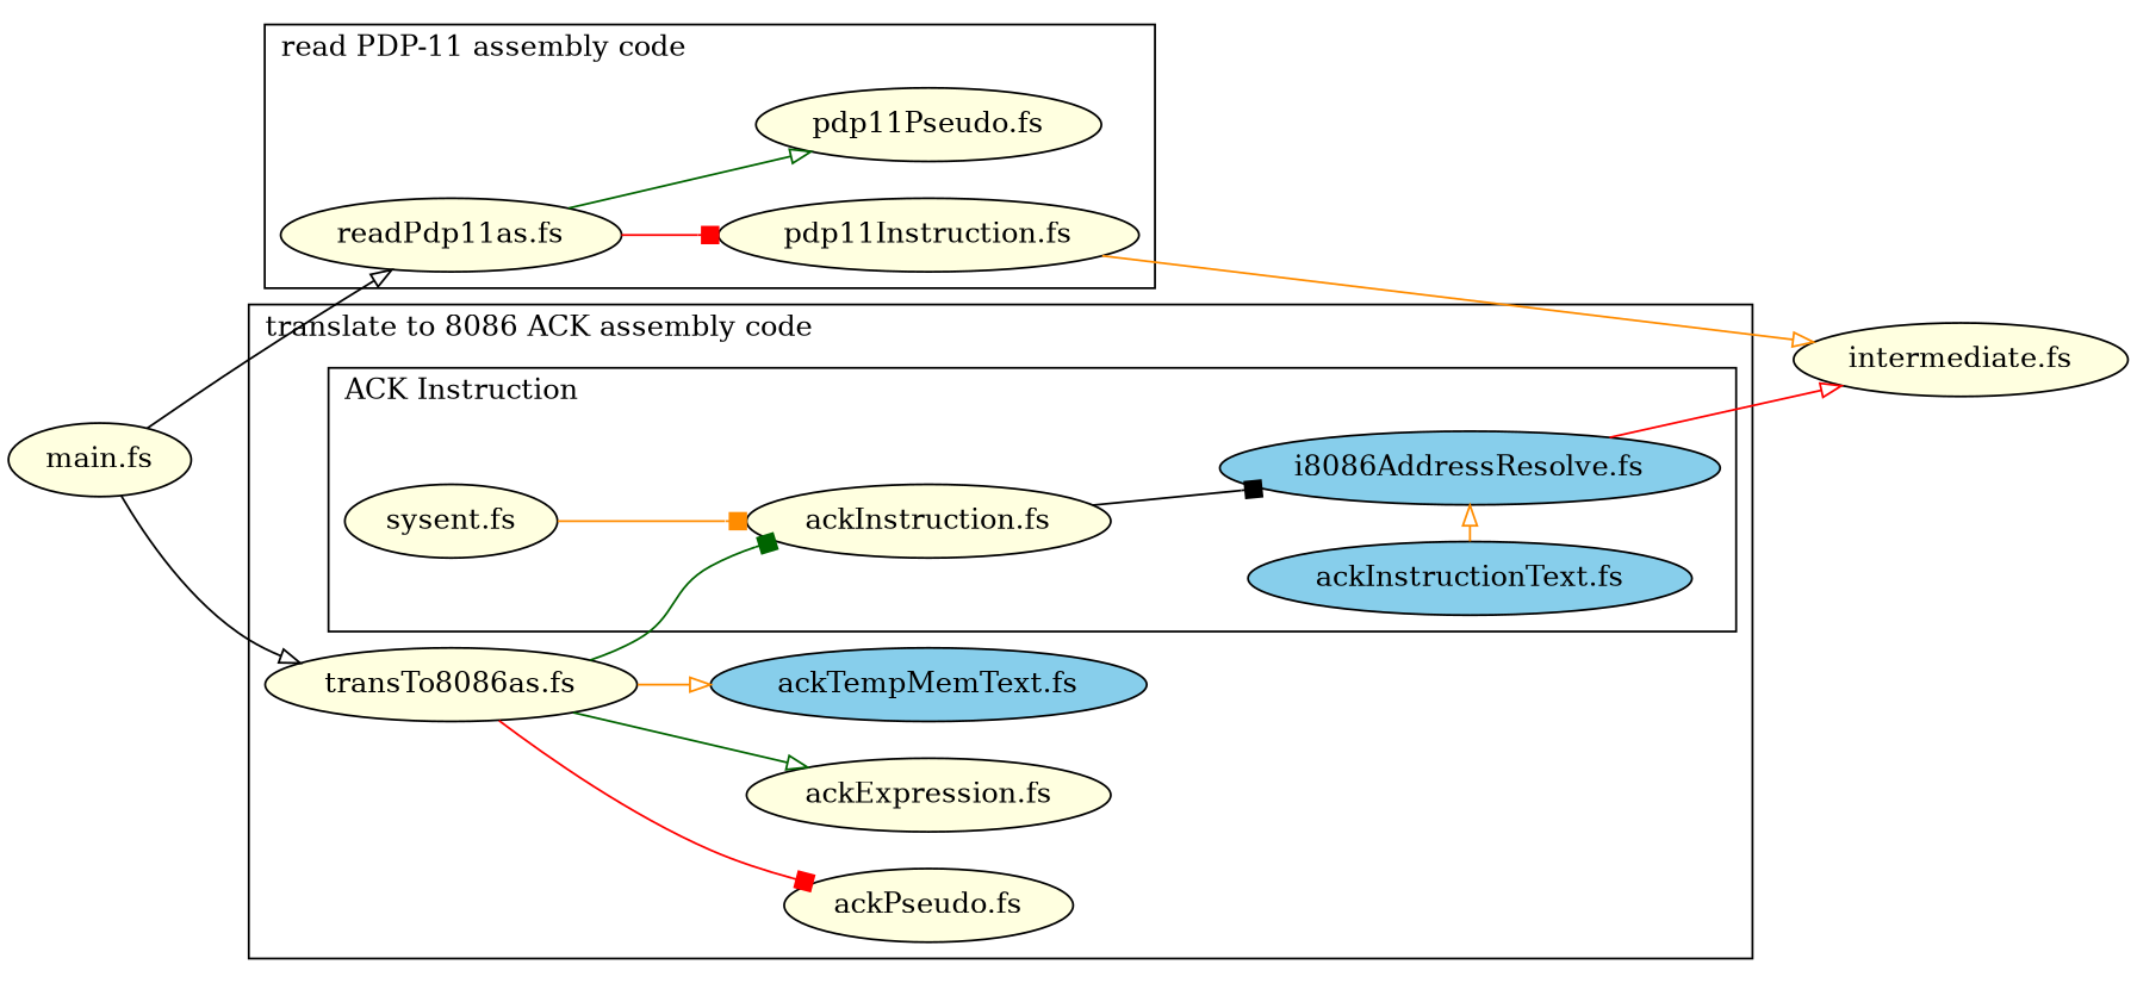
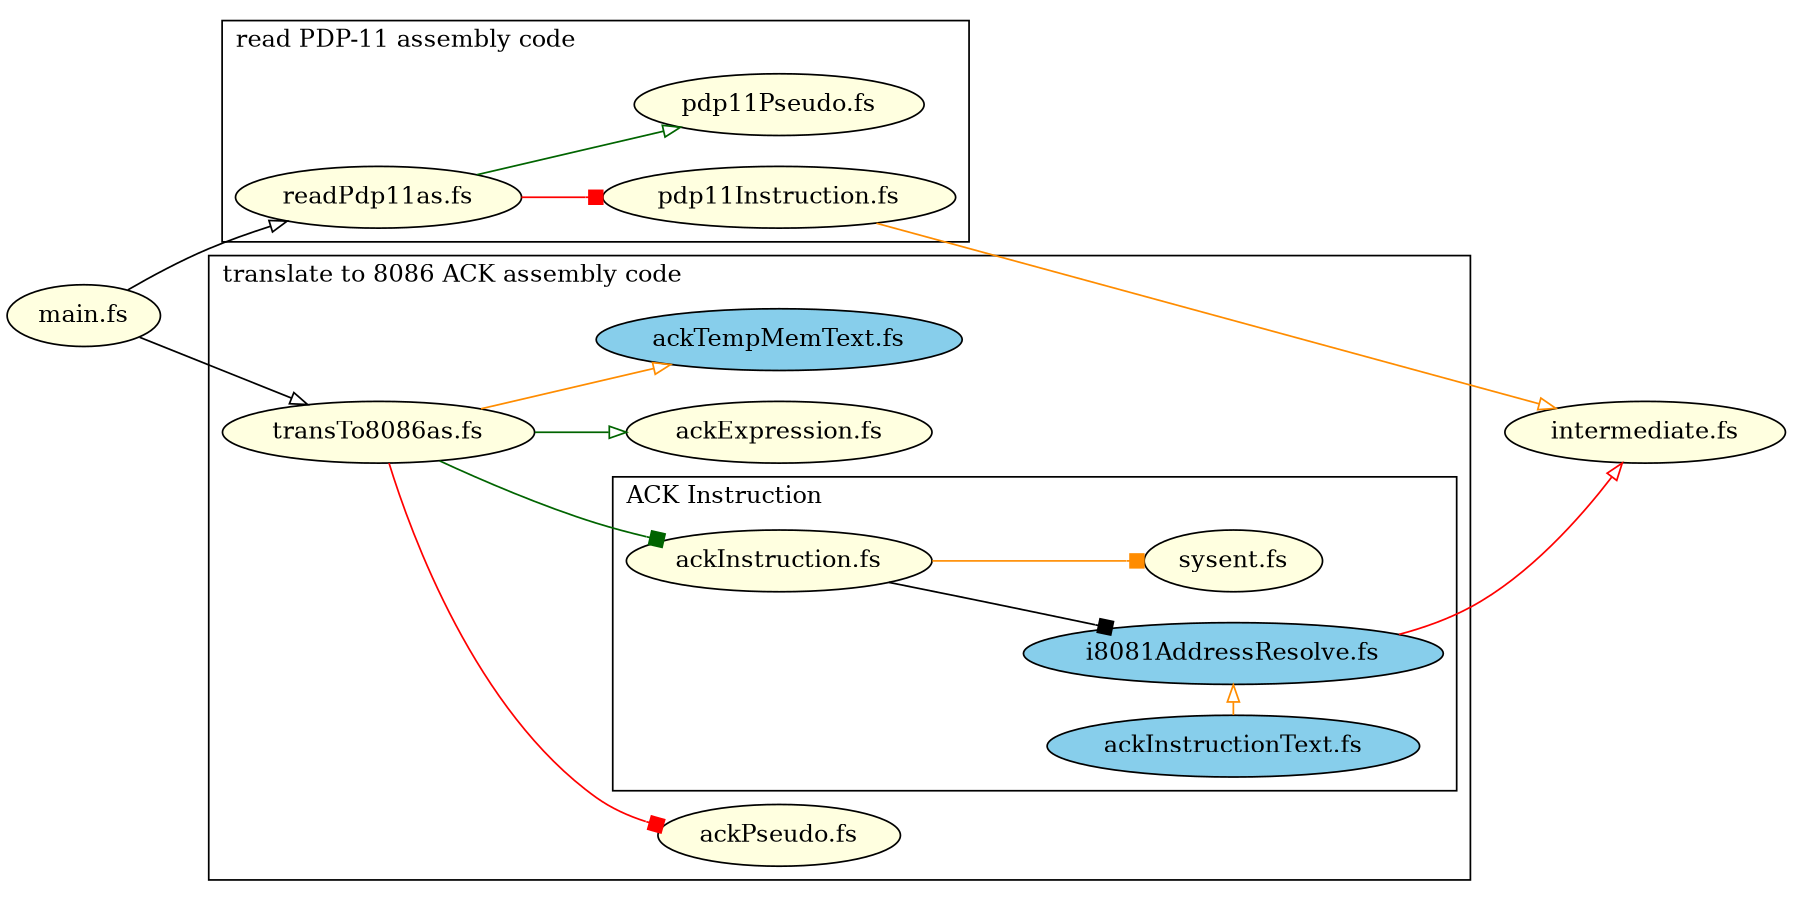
  digraph {
    compound=true
    labeljust=l
    rankdir=LR
    node [fillcolor=lightyellow style=filled]
    edge [arrowhead=onormal color=darkorange]
    n1 [label="main.fs"]
    n2 [label="readPdp11as.fs"]
    n3 [label="pdp11Instruction.fs"]
    n4 [label="pdp11Pseudo.fs"]
    n5 [label="transTo8086as.fs"]
    n6 [label="ackPseudo.fs"]
    n7 [label="ackInstruction.fs"]
-   n8 [fillcolor=skyblue label="i8086AddressResolve.fs"]
+   n8 [fillcolor=skyblue label="i8081AddressResolve.fs"]
    n9 [fillcolor=skyblue label="ackInstructionText.fs"]
    n10 [label="sysent.fs"]
    n11 [label="ackExpression.fs"]
    n12 [fillcolor=skyblue label="ackTempMemText.fs"]
    n13 [label="intermediate.fs"]
    subgraph sub_1 {
      n1
      n2
      n3
      n4
      n5
      n6
      n7
      n8
      n9
      n10
      n11
      n12
      n13
    }
    subgraph cluster_2 {
      label="read PDP-11 assembly code"
      n2
      n3
      n4
    }
    subgraph cluster_3 {
      label="translate to 8086 ACK assembly code"
      n5
      n6
      n11
      n12
      subgraph cluster_4 {
        label="ACK Instruction"
        n7
        n10
        subgraph sub_5 {
          label="ACK Instruction"
          rank=same
          n8
          n9
        }
      }
    }
    n1 -> n2 [color=black]
    n1 -> n5 [color=black]
    n2 -> n3 [arrowhead=box color=red]
    n2 -> n4 [color=darkgreen]
    n3 -> n13
    n5 -> n6 [arrowhead=box color=red]
    n5 -> n7 [arrowhead=box color=darkgreen]
    n5 -> n11 [color=darkgreen]
    n5 -> n12
    n7 -> n8 [arrowhead=box color=black]
-   n10 -> n7 [arrowhead=box]
+   n7 -> n10 [arrowhead=box]
    n8 -> n13 [color=red]
    n9 -> n8
  }
